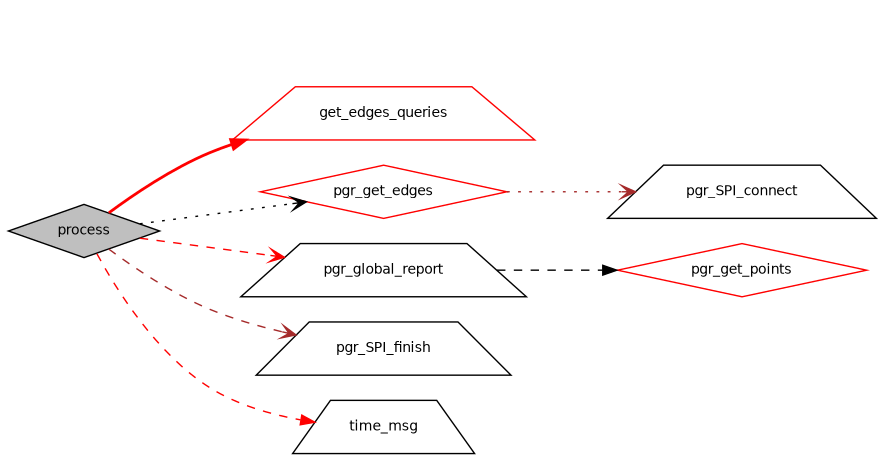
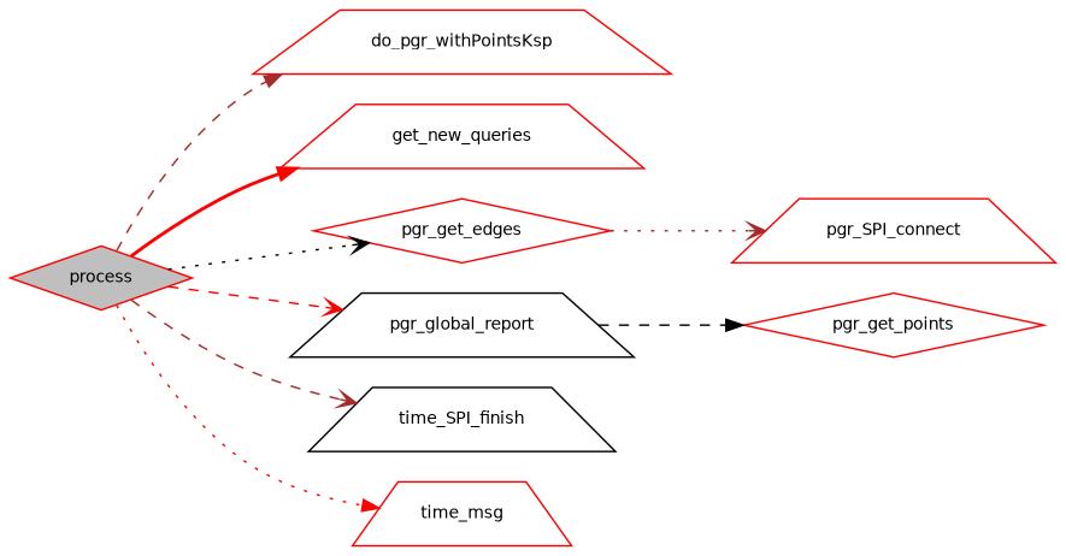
  digraph {
    rankdir=LR
    node [color=black fillcolor=white fontname=Helvetica fontsize=10 shape=trapezium style=filled]
    edge [arrowhead=normal color=brown fontname=Helvetica fontsize=10 labelfontname=Helvetica labelfontsize=10 style=dashed]
-   n1 [fillcolor=grey75 fontcolor=black height=0.2 label=process shape=diamond width=0.4]
-   n3 [color=red height=0.2 label=get_edges_queries width=0.4]
+   n1 [color=red fillcolor=grey75 fontcolor=black height=0.2 label=process shape=diamond width=0.4]
+   n2 [color=red height=0.2 label=do_pgr_withPointsKsp width=0.4]
+   n3 [color=red height=0.2 label=get_new_queries width=0.4]
    n4 [color=red height=0.2 label=pgr_get_edges shape=diamond width=0.4]
    n5 [height=0.2 label=pgr_global_report width=0.4]
-   n6 [height=0.2 label=pgr_SPI_finish width=0.4]
-   n7 [height=0.2 label=time_msg width=0.4]
-   n8 [height=0.2 label=pgr_SPI_connect width=0.4]
+   n6 [height=0.2 label=time_SPI_finish width=0.4]
+   n7 [color=red height=0.2 label=time_msg width=0.4]
+   n8 [color=red height=0.2 label=pgr_SPI_connect width=0.4]
    n9 [color=red height=0.2 label=pgr_get_points shape=diamond width=0.4]
+   n1 -> n2
    n1 -> n3 [color=red style=bold]
    n1 -> n4 [arrowhead=vee color=black style=dotted]
    n1 -> n5 [arrowhead=vee color=red]
    n1 -> n6 [arrowhead=vee]
-   n1 -> n7 [color=red]
+   n1 -> n7 [color=red style=dotted]
    n4 -> n8 [arrowhead=vee style=dotted]
    n5 -> n9 [color=black]
  }
